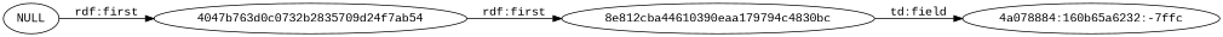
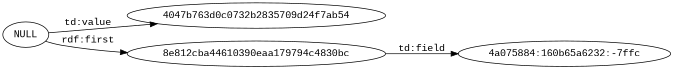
  digraph {
    fontname="Liberation Mono"
    rankdir=LR
    node [fontname="Liberation Mono"]
    edge [fontname="Liberation Mono"]
    NULL
    "4047b763d0c0732b2835709d24f7ab54"
    "8e812cba44610390eaa179794c4830bc"
-   "4a078884:160b65a6232:-7ffc"
-   NULL -> "4047b763d0c0732b2835709d24f7ab54" [label="rdf:first"]
-   "4047b763d0c0732b2835709d24f7ab54" -> "8e812cba44610390eaa179794c4830bc" [label="rdf:first"]
+   "4a078884:160b65a6232:-7ffc" [label="4a075884:160b65a6232:-7ffc"]
+   NULL -> "4047b763d0c0732b2835709d24f7ab54" [label="td:value"]
+   NULL -> "8e812cba44610390eaa179794c4830bc" [label="rdf:first"]
    "8e812cba44610390eaa179794c4830bc" -> "4a078884:160b65a6232:-7ffc" [label="td:field"]
  }
